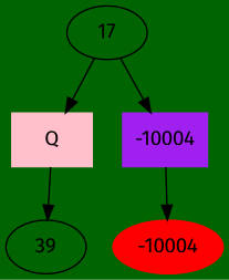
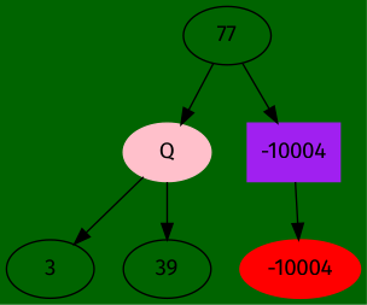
  strict digraph {
    bgcolor=darkgreen
    fontname="Fira Sans"
    node [fontname="Fira Sans" shape=ellipse]
    edge [fontname="Fira Sans"]
+   n1 [label=3]
    n2 [label=39]
    n3 [color=red label=-10004 style=filled]
-   n4 [color=pink label=Q shape=box style=filled]
+   n4 [color=pink label=Q style=filled]
    n5 [color=purple label=-10004 shape=box style=filled]
-   n6 [label=17 shape=""]
+   n6 [label=77 shape=""]
    subgraph sub_1 {
      rank=same
+     n1
      n2
      n3
    }
    subgraph sub_2 {
      bgcolor=blue
      fontcolor=red
      label=minrank1
      rank=same
      n4
      n5
    }
+   n4 -> n1
    n4 -> n2
    n5 -> n3
    n6 -> n4
    n6 -> n5
  }
